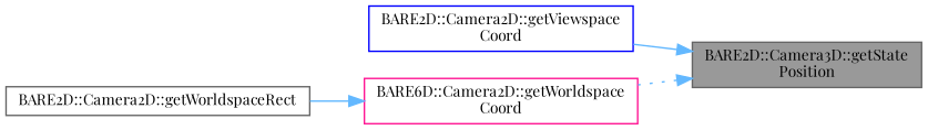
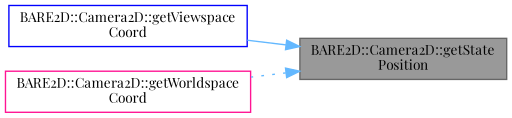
  digraph {
    fontname="Playfair Display"
    rankdir=RL
    node [color=gray40 fillcolor=white fontname="Playfair Display" fontsize=10 shape=box style=filled]
    edge [color=steelblue1 dir=back fontname="Playfair Display" fontsize=10 labelfontname=Helvetica labelfontsize=10 style=solid]
-   n1 [fillcolor=grey60 fontcolor=black height=0.2 label="BARE2D::Camera3D::getState\lPosition" width=0.4]
+   n1 [fillcolor=grey60 fontcolor=black height=0.2 label="BARE2D::Camera2D::getState\lPosition" width=0.4]
    n2 [color=blue height=0.2 label="BARE2D::Camera2D::getViewspace\lCoord" width=0.4]
-   n3 [color=deeppink height=0.2 label="BARE6D::Camera2D::getWorldspace\lCoord" width=0.4]
-   n4 [height=0.2 label="BARE2D::Camera2D::getWorldspaceRect" width=0.4]
+   n3 [color=deeppink height=0.2 label="BARE2D::Camera2D::getWorldspace\lCoord" width=0.4]
    n1 -> n2
    n1 -> n3 [style=dotted]
-   n3 -> n4
  }
